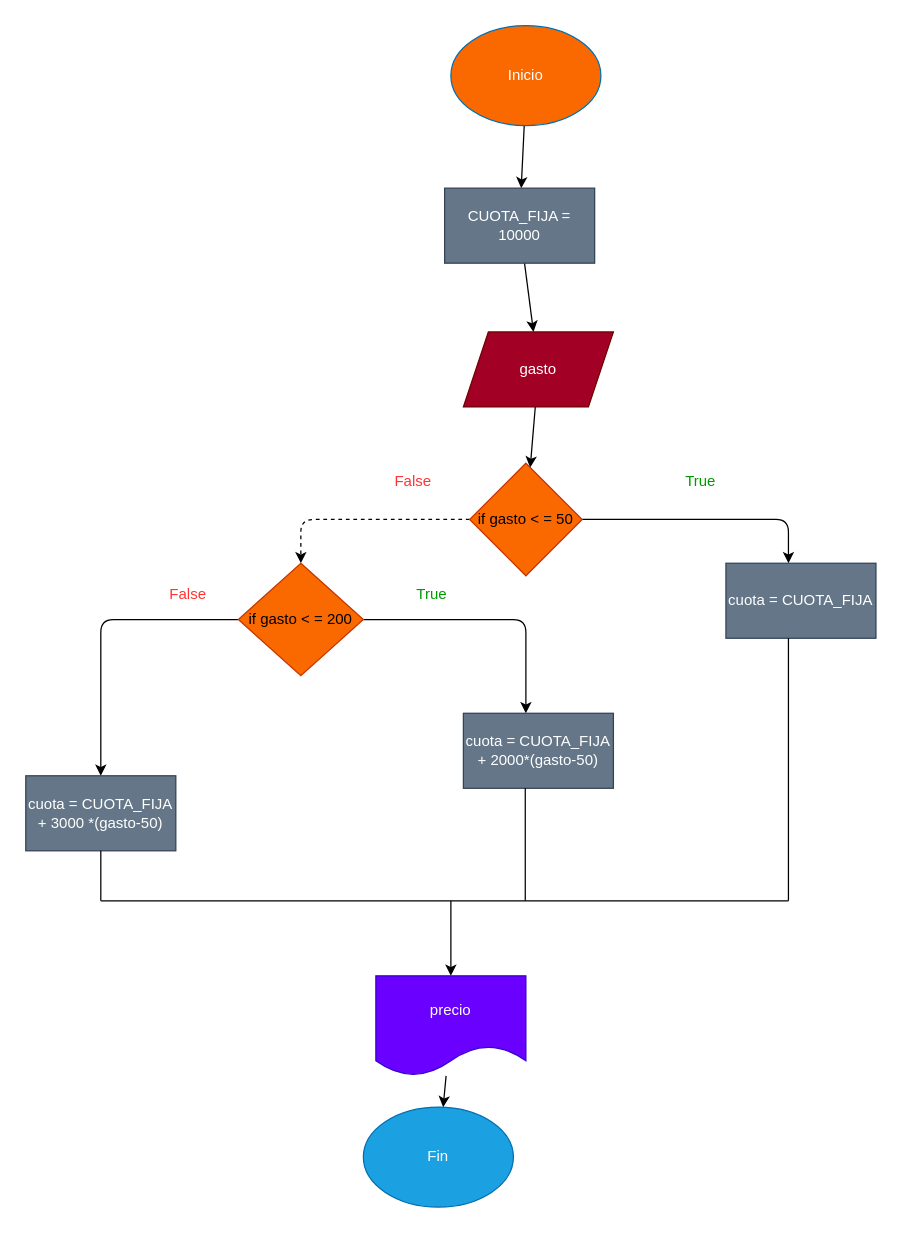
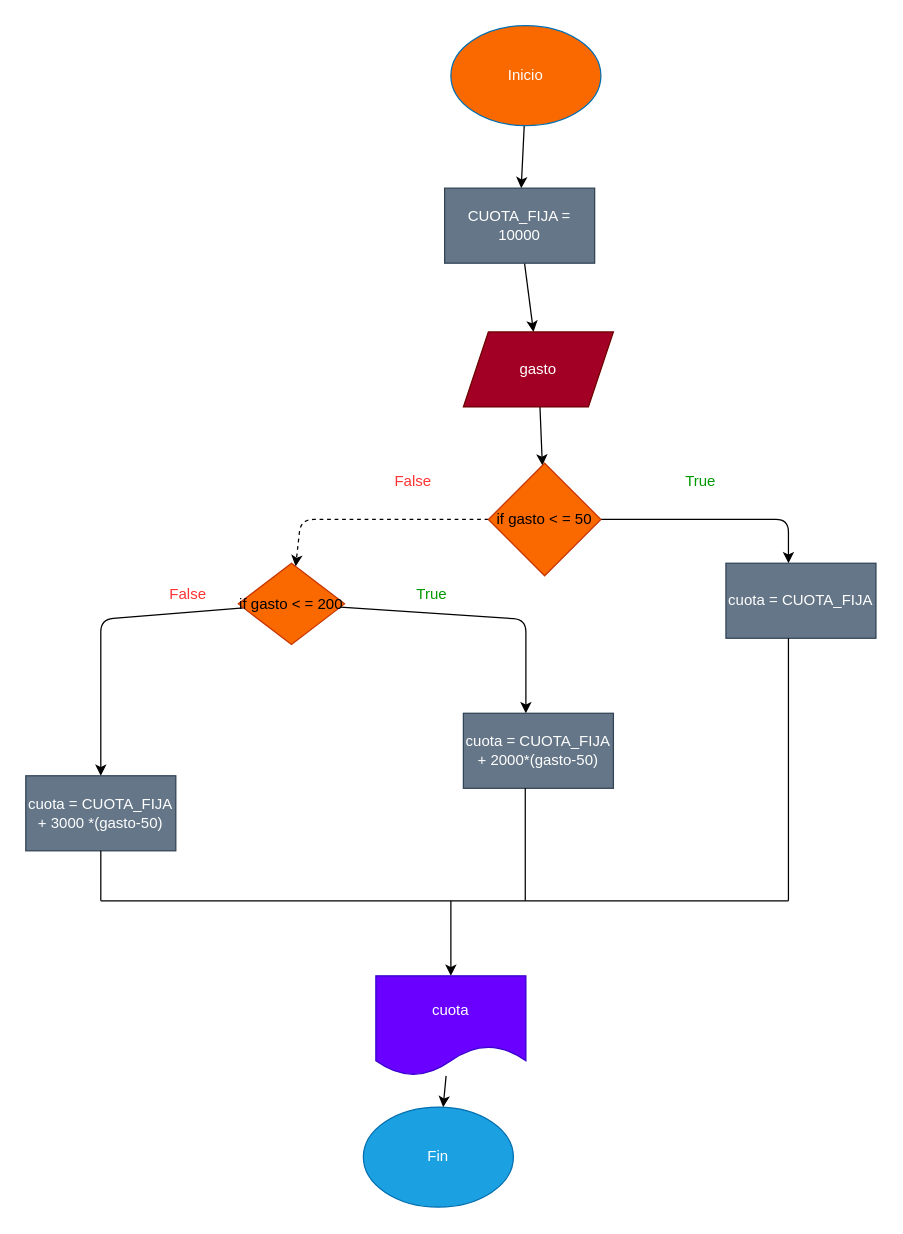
  <mxCell id="0" />
  <mxCell id="1" parent="0" />
  <mxCell id="2" value="" style="edgeStyle=none;html=1;" edge="1" parent="1" source="3" target="5"><mxGeometry relative="1" as="geometry" /></mxCell>
  <mxCell id="3" value="Inicio" style="ellipse;whiteSpace=wrap;html=1;fillColor=#fa6800;fontColor=#ffffff;strokeColor=#006EAF;" vertex="1" parent="1"><mxGeometry x="360" y="20" width="120" height="80" as="geometry" /></mxCell>
  <mxCell id="4" value="" style="edgeStyle=none;html=1;" edge="1" parent="1" source="5" target="7"><mxGeometry relative="1" as="geometry" /></mxCell>
  <mxCell id="5" value="CUOTA_FIJA = 10000" style="whiteSpace=wrap;html=1;fillColor=#647687;fontColor=#ffffff;strokeColor=#314354;" vertex="1" parent="1"><mxGeometry x="355" y="150" width="120" height="60" as="geometry" /></mxCell>
  <mxCell id="6" value="" style="edgeStyle=none;html=1;" edge="1" parent="1" source="7" target="10"><mxGeometry relative="1" as="geometry" /></mxCell>
  <mxCell id="7" value="gasto" style="shape=parallelogram;perimeter=parallelogramPerimeter;whiteSpace=wrap;html=1;fixedSize=1;fillColor=#a20025;fontColor=#ffffff;strokeColor=#6F0000;" vertex="1" parent="1"><mxGeometry x="370" y="265" width="120" height="60" as="geometry" /></mxCell>
  <mxCell id="8" value="" style="edgeStyle=none;html=1;" edge="1" parent="1" source="10"><mxGeometry relative="1" as="geometry"><mxPoint x="630" y="450" as="targetPoint" /><Array as="points"><mxPoint x="630" y="415" /></Array></mxGeometry></mxCell>
  <mxCell id="9" value="" style="edgeStyle=none;html=1;dashed=1;" edge="1" parent="1" source="10" target="14"><mxGeometry relative="1" as="geometry"><mxPoint x="240" y="440" as="targetPoint" /><Array as="points"><mxPoint x="240" y="415" /></Array></mxGeometry></mxCell>
- <mxCell id="10" value="if gasto &amp;lt; = 50" style="rhombus;whiteSpace=wrap;html=1;fillColor=#fa6800;fontColor=#000000;strokeColor=#C73500;" vertex="1" parent="1"><mxGeometry x="375" y="370" width="90" height="90" as="geometry" /></mxCell>
+ <mxCell id="10" value="if gasto &amp;lt; = 50" style="rhombus;whiteSpace=wrap;html=1;fillColor=#fa6800;fontColor=#000000;strokeColor=#C73500;" vertex="1" parent="1"><mxGeometry x="390" y="370" width="90" height="90" as="geometry" /></mxCell>
  <mxCell id="11" value="cuota = CUOTA_FIJA" style="whiteSpace=wrap;html=1;fillColor=#647687;fontColor=#ffffff;strokeColor=#314354;" vertex="1" parent="1"><mxGeometry x="580" y="450" width="120" height="60" as="geometry" /></mxCell>
  <mxCell id="12" value="" style="edgeStyle=none;html=1;" edge="1" parent="1" source="14"><mxGeometry relative="1" as="geometry"><mxPoint x="420" y="570" as="targetPoint" /><Array as="points"><mxPoint x="420" y="495" /><mxPoint x="420" y="560" /></Array></mxGeometry></mxCell>
  <mxCell id="13" value="" style="edgeStyle=none;html=1;" edge="1" parent="1" source="14" target="16"><mxGeometry relative="1" as="geometry"><Array as="points"><mxPoint x="80" y="495" /></Array></mxGeometry></mxCell>
- <mxCell id="14" value="if gasto &amp;lt; = 200" style="rhombus;whiteSpace=wrap;html=1;fillColor=#fa6800;fontColor=#000000;strokeColor=#C73500;" vertex="1" parent="1"><mxGeometry x="190" y="450" width="100" height="90" as="geometry" /></mxCell>
+ <mxCell id="14" value="if gasto &amp;lt; = 200" style="rhombus;whiteSpace=wrap;html=1;fillColor=#fa6800;fontColor=#000000;strokeColor=#C73500;" vertex="1" parent="1"><mxGeometry x="190" y="450" width="85" height="65" as="geometry" /></mxCell>
  <mxCell id="15" value="cuota = CUOTA_FIJA + 2000*(gasto-50)" style="whiteSpace=wrap;html=1;fillColor=#647687;fontColor=#ffffff;strokeColor=#314354;" vertex="1" parent="1"><mxGeometry x="370" y="570" width="120" height="60" as="geometry" /></mxCell>
  <mxCell id="16" value="cuota = CUOTA_FIJA + 3000 *(gasto-50)" style="whiteSpace=wrap;html=1;fillColor=#647687;fontColor=#ffffff;strokeColor=#314354;" vertex="1" parent="1"><mxGeometry x="20" y="620" width="120" height="60" as="geometry" /></mxCell>
  <mxCell id="17" value="" style="endArrow=none;html=1;entryX=0.5;entryY=1;entryDx=0;entryDy=0;" edge="1" parent="1" target="16"><mxGeometry width="50" height="50" relative="1" as="geometry"><mxPoint x="80" y="720" as="sourcePoint" /><mxPoint x="110" y="670" as="targetPoint" /></mxGeometry></mxCell>
  <mxCell id="18" value="" style="endArrow=none;html=1;entryX=0.5;entryY=1;entryDx=0;entryDy=0;" edge="1" parent="1"><mxGeometry width="50" height="50" relative="1" as="geometry"><mxPoint x="419.5" y="720" as="sourcePoint" /><mxPoint x="419.5" y="630" as="targetPoint" /></mxGeometry></mxCell>
  <mxCell id="19" value="" style="endArrow=none;html=1;entryX=0.5;entryY=1;entryDx=0;entryDy=0;" edge="1" parent="1"><mxGeometry width="50" height="50" relative="1" as="geometry"><mxPoint x="630" y="720" as="sourcePoint" /><mxPoint x="630" y="510" as="targetPoint" /></mxGeometry></mxCell>
  <mxCell id="20" value="" style="endArrow=none;html=1;" edge="1" parent="1"><mxGeometry width="50" height="50" relative="1" as="geometry"><mxPoint x="80" y="720" as="sourcePoint" /><mxPoint x="630" y="720" as="targetPoint" /></mxGeometry></mxCell>
  <mxCell id="21" value="" style="endArrow=classic;html=1;" edge="1" parent="1"><mxGeometry width="50" height="50" relative="1" as="geometry"><mxPoint x="360" y="720" as="sourcePoint" /><mxPoint x="360" y="780" as="targetPoint" /></mxGeometry></mxCell>
  <mxCell id="22" value="Fin" style="ellipse;whiteSpace=wrap;html=1;fillColor=#1ba1e2;fontColor=#ffffff;strokeColor=#006EAF;" vertex="1" parent="1"><mxGeometry x="290" y="885" width="120" height="80" as="geometry" /></mxCell>
  <mxCell id="23" value="" style="edgeStyle=none;html=1;" edge="1" parent="1" source="24" target="22"><mxGeometry relative="1" as="geometry" /></mxCell>
- <mxCell id="24" value="precio" style="shape=document;whiteSpace=wrap;html=1;boundedLbl=1;fillColor=#6a00ff;fontColor=#ffffff;strokeColor=#3700CC;" vertex="1" parent="1"><mxGeometry x="300" y="780" width="120" height="80" as="geometry" /></mxCell>
+ <mxCell id="24" value="cuota" style="shape=document;whiteSpace=wrap;html=1;boundedLbl=1;fillColor=#6a00ff;fontColor=#ffffff;strokeColor=#3700CC;" vertex="1" parent="1"><mxGeometry x="300" y="780" width="120" height="80" as="geometry" /></mxCell>
  <mxCell id="25" value="True" style="text;html=1;strokeColor=none;fillColor=none;align=center;verticalAlign=middle;whiteSpace=wrap;rounded=0;fontColor=#009900;glass=0;" vertex="1" parent="1"><mxGeometry x="530" y="370" width="60" height="30" as="geometry" /></mxCell>
  <mxCell id="26" value="True" style="text;html=1;strokeColor=none;fillColor=none;align=center;verticalAlign=middle;whiteSpace=wrap;rounded=0;fontColor=#009900;glass=0;" vertex="1" parent="1"><mxGeometry x="315" y="460" width="60" height="30" as="geometry" /></mxCell>
  <mxCell id="27" value="False" style="text;html=1;strokeColor=none;fillColor=none;align=center;verticalAlign=middle;whiteSpace=wrap;rounded=0;glass=0;fontColor=#FF3333;" vertex="1" parent="1"><mxGeometry x="300" y="370" width="60" height="30" as="geometry" /></mxCell>
  <mxCell id="28" value="False" style="text;html=1;strokeColor=none;fillColor=none;align=center;verticalAlign=middle;whiteSpace=wrap;rounded=0;glass=0;fontColor=#FF3333;" vertex="1" parent="1"><mxGeometry x="120" y="460" width="60" height="30" as="geometry" /></mxCell>
